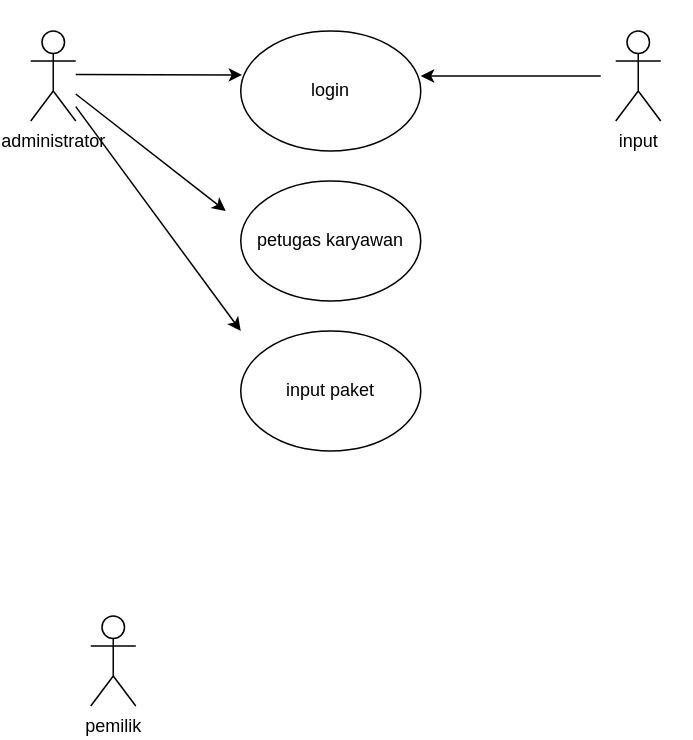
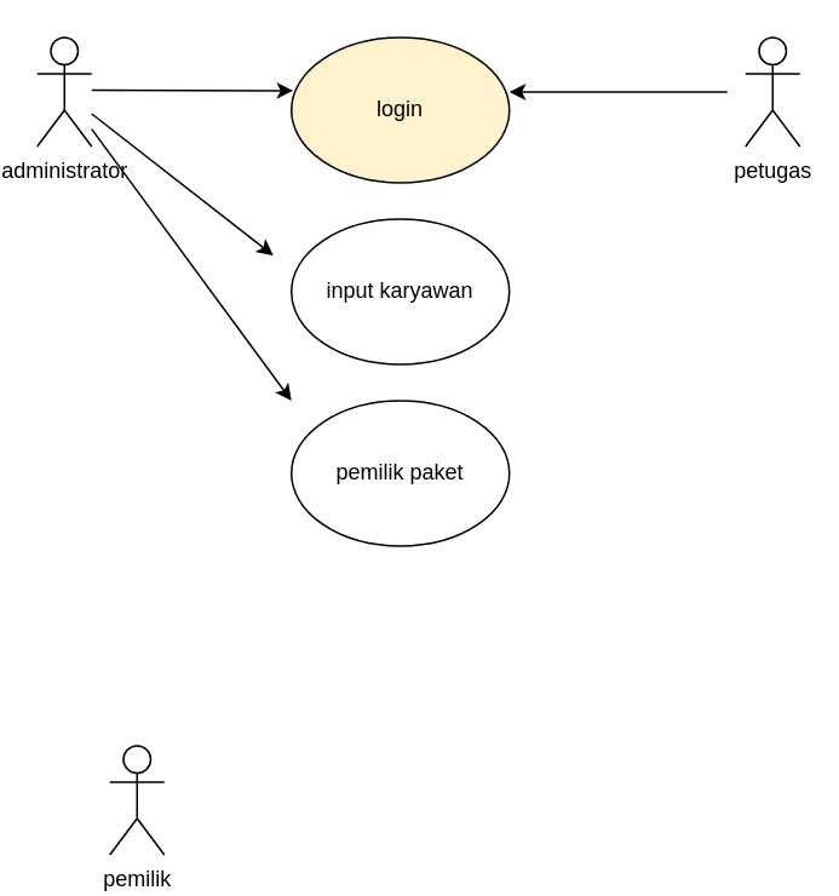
  <mxCell id="0" />
  <mxCell id="1" parent="0" />
  <mxCell id="2" style="rounded=0;orthogonalLoop=1;jettySize=auto;html=1;entryX=0.008;entryY=0.366;entryDx=0;entryDy=0;entryPerimeter=0;" edge="1" parent="1" target="9"><mxGeometry relative="1" as="geometry"><mxPoint x="50" y="49" as="sourcePoint" /></mxGeometry></mxCell>
  <mxCell id="3" style="edgeStyle=none;rounded=0;orthogonalLoop=1;jettySize=auto;html=1;" edge="1" parent="1"><mxGeometry relative="1" as="geometry"><mxPoint x="150" y="140" as="targetPoint" /><mxPoint x="50" y="62" as="sourcePoint" /></mxGeometry></mxCell>
  <mxCell id="4" style="edgeStyle=none;rounded=0;orthogonalLoop=1;jettySize=auto;html=1;" edge="1" parent="1" source="5"><mxGeometry relative="1" as="geometry"><mxPoint x="160" y="220" as="targetPoint" /></mxGeometry></mxCell>
  <mxCell id="5" value="administrator" style="shape=umlActor;verticalLabelPosition=bottom;verticalAlign=top;html=1;outlineConnect=0;" vertex="1" parent="1"><mxGeometry x="20" y="20" width="30" height="60" as="geometry" /></mxCell>
  <mxCell id="6" style="rounded=0;orthogonalLoop=1;jettySize=auto;html=1;" edge="1" parent="1"><mxGeometry relative="1" as="geometry"><mxPoint x="280" y="50" as="targetPoint" /><mxPoint x="400" y="50" as="sourcePoint" /></mxGeometry></mxCell>
- <mxCell id="7" value="input" style="shape=umlActor;verticalLabelPosition=bottom;verticalAlign=top;html=1;outlineConnect=0;" vertex="1" parent="1"><mxGeometry x="410" y="20" width="30" height="60" as="geometry" /></mxCell>
+ <mxCell id="7" value="petugas" style="shape=umlActor;verticalLabelPosition=bottom;verticalAlign=top;html=1;outlineConnect=0;" vertex="1" parent="1"><mxGeometry x="410" y="20" width="30" height="60" as="geometry" /></mxCell>
  <mxCell id="8" value="pemilik" style="shape=umlActor;verticalLabelPosition=bottom;verticalAlign=top;html=1;outlineConnect=0;" vertex="1" parent="1"><mxGeometry x="60" y="410" width="30" height="60" as="geometry" /></mxCell>
- <mxCell id="9" value="login" style="ellipse;whiteSpace=wrap;html=1;" vertex="1" parent="1"><mxGeometry x="160" y="20" width="120" height="80" as="geometry" /></mxCell>
- <mxCell id="10" value="petugas karyawan" style="ellipse;whiteSpace=wrap;html=1;" vertex="1" parent="1"><mxGeometry x="160" y="120" width="120" height="80" as="geometry" /></mxCell>
- <mxCell id="11" value="input paket" style="ellipse;whiteSpace=wrap;html=1;" vertex="1" parent="1"><mxGeometry x="160" y="220" width="120" height="80" as="geometry" /></mxCell>
+ <mxCell id="9" value="login" style="ellipse;whiteSpace=wrap;html=1;fillColor=#fff2cc;" vertex="1" parent="1"><mxGeometry x="160" y="20" width="120" height="80" as="geometry" /></mxCell>
+ <mxCell id="10" value="input karyawan" style="ellipse;whiteSpace=wrap;html=1;" vertex="1" parent="1"><mxGeometry x="160" y="120" width="120" height="80" as="geometry" /></mxCell>
+ <mxCell id="11" value="pemilik paket" style="ellipse;whiteSpace=wrap;html=1;" vertex="1" parent="1"><mxGeometry x="160" y="220" width="120" height="80" as="geometry" /></mxCell>
